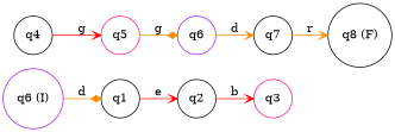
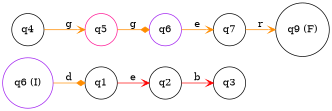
  digraph {
    rankdir=LR
    node [color=black shape=circle]
    edge [arrowhead=vee color=darkorange]
    n1 [color=purple label="q6 (I)"]
    n2 [label=q1]
    n3 [label=q2]
-   n4 [color=deeppink label=q3]
+   n4 [label=q3]
    n5 [label=q4]
    n6 [color=deeppink label=q5]
    n7 [color=purple label=q6]
    n8 [label=q7]
-   n9 [label="q8 (F)"]
+   n9 [label="q9 (F)"]
    n1 -> n2 [arrowhead=diamond label=d]
    n2 -> n3 [color=red label=e]
    n3 -> n4 [color=red label=b]
-   n5 -> n6 [color=red label=g]
+   n5 -> n6 [label=g]
    n6 -> n7 [arrowhead=diamond label=g]
-   n7 -> n8 [label=d]
+   n7 -> n8 [label=e]
    n8 -> n9 [label=r]
  }
